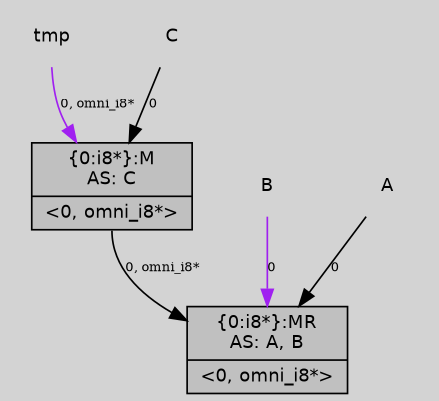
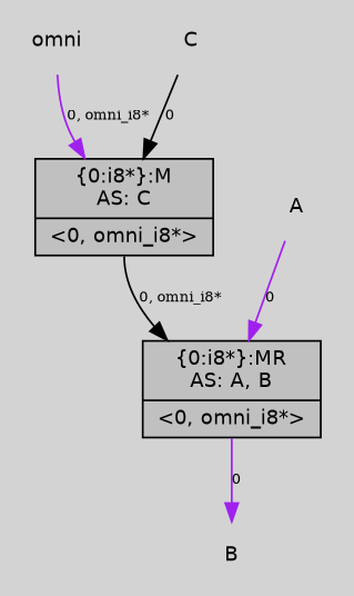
  digraph {
    bgcolor=lightgray
    fontname=Helvetica
    node [fontname=Helvetica fontsize=11 shape=plaintext]
    edge [arrowtail=tee fontsize=8 color=purple]
    n1 [fillcolor=gray label="{\{0:i8*\}:MR\nAS: A, B\n|{<s0>\<0, omni_i8*\>}}" shape=record style=filled]
    n2 [fillcolor=gray label="{\{0:i8*\}:M\nAS: C\n|{<s0>\<0, omni_i8*\>}}" shape=record style=filled]
    n3 [label=B]
-   n4 [label=tmp]
+   n4 [label=omni]
    n5 [label=C]
    n6 [label=A]
    n2 -> n1 [label="0, omni_i8*" tailport=s0 color=""]
-   n3 -> n1 [label=0]
+   n1 -> n3 [label=0]
    n4 -> n2 [label="0, omni_i8*"]
    n5 -> n2 [color=black label=0]
-   n6 -> n1 [color=black label=0]
+   n6 -> n1 [label=0]
  }
